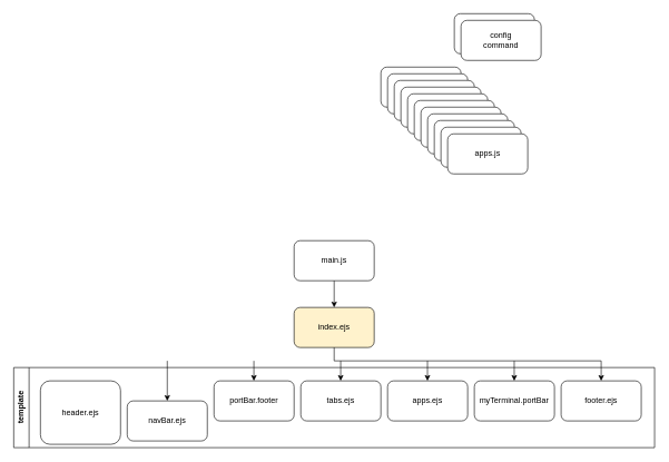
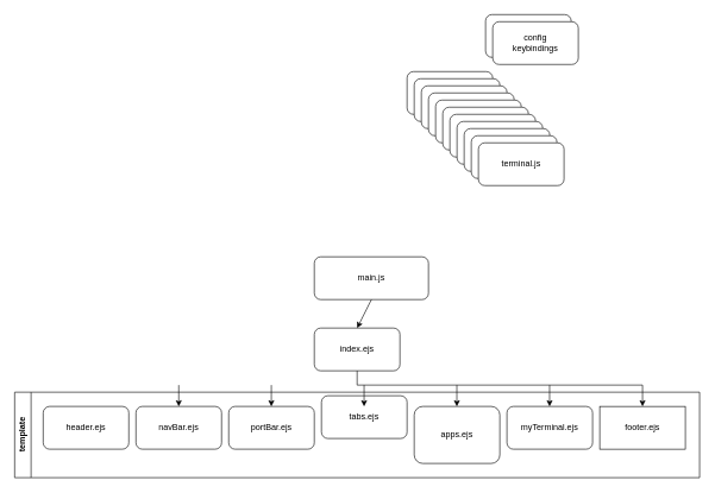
  <mxCell id="0" />
  <mxCell id="1" parent="0" />
- <mxCell id="2" value="main.js" style="rounded=1;whiteSpace=wrap;html=1;" vertex="1" parent="1"><mxGeometry x="440" y="360" width="120" height="60" as="geometry" /></mxCell>
+ <mxCell id="2" value="main.js" style="rounded=1;whiteSpace=wrap;html=1;" vertex="1" parent="1"><mxGeometry x="440" y="360" width="160" height="60" as="geometry" /></mxCell>
  <mxCell id="3" value="chartConfig.js" style="rounded=1;whiteSpace=wrap;html=1;" vertex="1" parent="1"><mxGeometry x="570" y="100" width="120" height="60" as="geometry" /></mxCell>
  <mxCell id="4" value="command.js" style="rounded=1;whiteSpace=wrap;html=1;" vertex="1" parent="1"><mxGeometry x="580" y="110" width="120" height="60" as="geometry" /></mxCell>
  <mxCell id="5" value="dragBar.js" style="rounded=1;whiteSpace=wrap;html=1;" vertex="1" parent="1"><mxGeometry x="590" y="120" width="120" height="60" as="geometry" /></mxCell>
  <mxCell id="6" value="keyBindings.js" style="rounded=1;whiteSpace=wrap;html=1;" vertex="1" parent="1"><mxGeometry x="600" y="130" width="120" height="60" as="geometry" /></mxCell>
  <mxCell id="7" value="plotter.js" style="rounded=1;whiteSpace=wrap;html=1;" vertex="1" parent="1"><mxGeometry x="610" y="140" width="120" height="60" as="geometry" /></mxCell>
  <mxCell id="8" value="port.js" style="rounded=1;whiteSpace=wrap;html=1;" vertex="1" parent="1"><mxGeometry x="620" y="150" width="120" height="60" as="geometry" /></mxCell>
  <mxCell id="9" value="record.js" style="rounded=1;whiteSpace=wrap;html=1;" vertex="1" parent="1"><mxGeometry x="630" y="160" width="120" height="60" as="geometry" /></mxCell>
  <mxCell id="10" value="serial.js" style="rounded=1;whiteSpace=wrap;html=1;" vertex="1" parent="1"><mxGeometry x="640" y="170" width="120" height="60" as="geometry" /></mxCell>
  <mxCell id="11" value="shared.js" style="rounded=1;whiteSpace=wrap;html=1;" vertex="1" parent="1"><mxGeometry x="650" y="180" width="120" height="60" as="geometry" /></mxCell>
  <mxCell id="12" value="tabs.js" style="rounded=1;whiteSpace=wrap;html=1;" vertex="1" parent="1"><mxGeometry x="660" y="190" width="120" height="60" as="geometry" /></mxCell>
- <mxCell id="13" value="apps.js" style="rounded=1;whiteSpace=wrap;html=1;" vertex="1" parent="1"><mxGeometry x="670" y="200" width="120" height="60" as="geometry" /></mxCell>
+ <mxCell id="13" value="terminal.js" style="rounded=1;whiteSpace=wrap;html=1;" vertex="1" parent="1"><mxGeometry x="670" y="200" width="120" height="60" as="geometry" /></mxCell>
  <mxCell id="14" value="config&lt;br&gt;buttons" style="rounded=1;whiteSpace=wrap;html=1;" vertex="1" parent="1"><mxGeometry x="680" y="20" width="120" height="60" as="geometry" /></mxCell>
- <mxCell id="15" value="config&lt;br&gt;command" style="rounded=1;whiteSpace=wrap;html=1;" vertex="1" parent="1"><mxGeometry x="690" y="30" width="120" height="60" as="geometry" /></mxCell>
- <mxCell id="16" value="index.ejs" style="rounded=1;whiteSpace=wrap;html=1;fillColor=#fff2cc;" vertex="1" parent="1"><mxGeometry x="440" y="460" width="120" height="60" as="geometry" /></mxCell>
+ <mxCell id="15" value="config&lt;br&gt;keybindings" style="rounded=1;whiteSpace=wrap;html=1;" vertex="1" parent="1"><mxGeometry x="690" y="30" width="120" height="60" as="geometry" /></mxCell>
+ <mxCell id="16" value="index.ejs" style="rounded=1;whiteSpace=wrap;html=1;" vertex="1" parent="1"><mxGeometry x="440" y="460" width="120" height="60" as="geometry" /></mxCell>
  <mxCell id="17" value="" style="endArrow=classic;html=1;rounded=0;exitX=0.5;exitY=1;exitDx=0;exitDy=0;entryX=0.5;entryY=0;entryDx=0;entryDy=0;" edge="1" parent="1" source="2" target="16"><mxGeometry width="50" height="50" relative="1" as="geometry"><mxPoint x="490" y="460" as="sourcePoint" /><mxPoint x="540" y="410" as="targetPoint" /></mxGeometry></mxCell>
  <mxCell id="18" value="template" style="swimlane;horizontal=0;whiteSpace=wrap;html=1;" vertex="1" parent="1"><mxGeometry x="20" y="550" width="960" height="120" as="geometry" /></mxCell>
- <mxCell id="19" value="header.ejs" style="rounded=1;whiteSpace=wrap;html=1;" vertex="1" parent="18"><mxGeometry x="40" y="20" width="120" height="95" as="geometry" /></mxCell>
- <mxCell id="20" value="footer.ejs" style="rounded=1;whiteSpace=wrap;html=1;" vertex="1" parent="18"><mxGeometry x="820" y="20" width="120" height="60" as="geometry" /></mxCell>
- <mxCell id="21" value="myTerminal.portBar" style="rounded=1;whiteSpace=wrap;html=1;" vertex="1" parent="18"><mxGeometry x="690" y="20" width="120" height="60" as="geometry" /></mxCell>
- <mxCell id="22" value="apps.ejs" style="rounded=1;whiteSpace=wrap;html=1;" vertex="1" parent="18"><mxGeometry x="560" y="20" width="120" height="60" as="geometry" /></mxCell>
- <mxCell id="23" value="tabs.ejs" style="rounded=1;whiteSpace=wrap;html=1;" vertex="1" parent="18"><mxGeometry x="430" y="20" width="120" height="60" as="geometry" /></mxCell>
- <mxCell id="24" value="portBar.footer" style="rounded=1;whiteSpace=wrap;html=1;" vertex="1" parent="18"><mxGeometry x="300" y="20" width="120" height="60" as="geometry" /></mxCell>
- <mxCell id="25" value="navBar.ejs" style="rounded=1;whiteSpace=wrap;html=1;" vertex="1" parent="18"><mxGeometry x="170" y="50" width="120" height="60" as="geometry" /></mxCell>
+ <mxCell id="19" value="header.ejs" style="rounded=1;whiteSpace=wrap;html=1;" vertex="1" parent="18"><mxGeometry x="40" y="20" width="120" height="60" as="geometry" /></mxCell>
+ <mxCell id="20" value="footer.ejs" style="whiteSpace=wrap;html=1;rounded=0;" vertex="1" parent="18"><mxGeometry x="820" y="20" width="120" height="60" as="geometry" /></mxCell>
+ <mxCell id="21" value="myTerminal.ejs" style="rounded=1;whiteSpace=wrap;html=1;" vertex="1" parent="18"><mxGeometry x="690" y="20" width="120" height="60" as="geometry" /></mxCell>
+ <mxCell id="22" value="apps.ejs" style="rounded=1;whiteSpace=wrap;html=1;" vertex="1" parent="18"><mxGeometry x="560" y="20" width="120" height="80" as="geometry" /></mxCell>
+ <mxCell id="23" value="tabs.ejs" style="rounded=1;whiteSpace=wrap;html=1;" vertex="1" parent="18"><mxGeometry x="430" y="5" width="120" height="60" as="geometry" /></mxCell>
+ <mxCell id="24" value="portBar.ejs" style="rounded=1;whiteSpace=wrap;html=1;" vertex="1" parent="18"><mxGeometry x="300" y="20" width="120" height="60" as="geometry" /></mxCell>
+ <mxCell id="25" value="navBar.ejs" style="rounded=1;whiteSpace=wrap;html=1;" vertex="1" parent="18"><mxGeometry x="170" y="20" width="120" height="60" as="geometry" /></mxCell>
  <mxCell id="26" value="" style="endArrow=classic;html=1;rounded=0;entryX=0.5;entryY=0;entryDx=0;entryDy=0;" edge="1" parent="18"><mxGeometry width="50" height="50" relative="1" as="geometry"><mxPoint x="359.76" y="-10" as="sourcePoint" /><mxPoint x="359.76" y="20" as="targetPoint" /></mxGeometry></mxCell>
  <mxCell id="27" value="" style="endArrow=classic;html=1;rounded=0;entryX=0.5;entryY=0;entryDx=0;entryDy=0;" edge="1" parent="18"><mxGeometry width="50" height="50" relative="1" as="geometry"><mxPoint x="489.76" y="-10" as="sourcePoint" /><mxPoint x="489.76" y="20" as="targetPoint" /></mxGeometry></mxCell>
  <mxCell id="28" value="" style="endArrow=classic;html=1;rounded=0;entryX=0.5;entryY=0;entryDx=0;entryDy=0;" edge="1" parent="18"><mxGeometry width="50" height="50" relative="1" as="geometry"><mxPoint x="619.76" y="-10" as="sourcePoint" /><mxPoint x="619.76" y="20" as="targetPoint" /></mxGeometry></mxCell>
  <mxCell id="29" value="" style="endArrow=classic;html=1;rounded=0;entryX=0.5;entryY=0;entryDx=0;entryDy=0;" edge="1" parent="18"><mxGeometry width="50" height="50" relative="1" as="geometry"><mxPoint x="749.76" y="-10" as="sourcePoint" /><mxPoint x="749.76" y="20" as="targetPoint" /></mxGeometry></mxCell>
  <mxCell id="30" value="" style="endArrow=classic;html=1;rounded=0;entryX=0.5;entryY=0;entryDx=0;entryDy=0;" edge="1" parent="1" target="25"><mxGeometry width="50" height="50" relative="1" as="geometry"><mxPoint x="250" y="540" as="sourcePoint" /><mxPoint x="320" y="530" as="targetPoint" /></mxGeometry></mxCell>
  <mxCell id="31" value="" style="endArrow=classic;html=1;rounded=0;exitX=0.5;exitY=1;exitDx=0;exitDy=0;entryX=0.5;entryY=0;entryDx=0;entryDy=0;" edge="1" parent="1" target="20"><mxGeometry width="50" height="50" relative="1" as="geometry"><mxPoint x="500" y="520" as="sourcePoint" /><mxPoint x="560" y="560" as="targetPoint" /><Array as="points"><mxPoint x="500" y="540" /><mxPoint x="900" y="540" /></Array></mxGeometry></mxCell>
